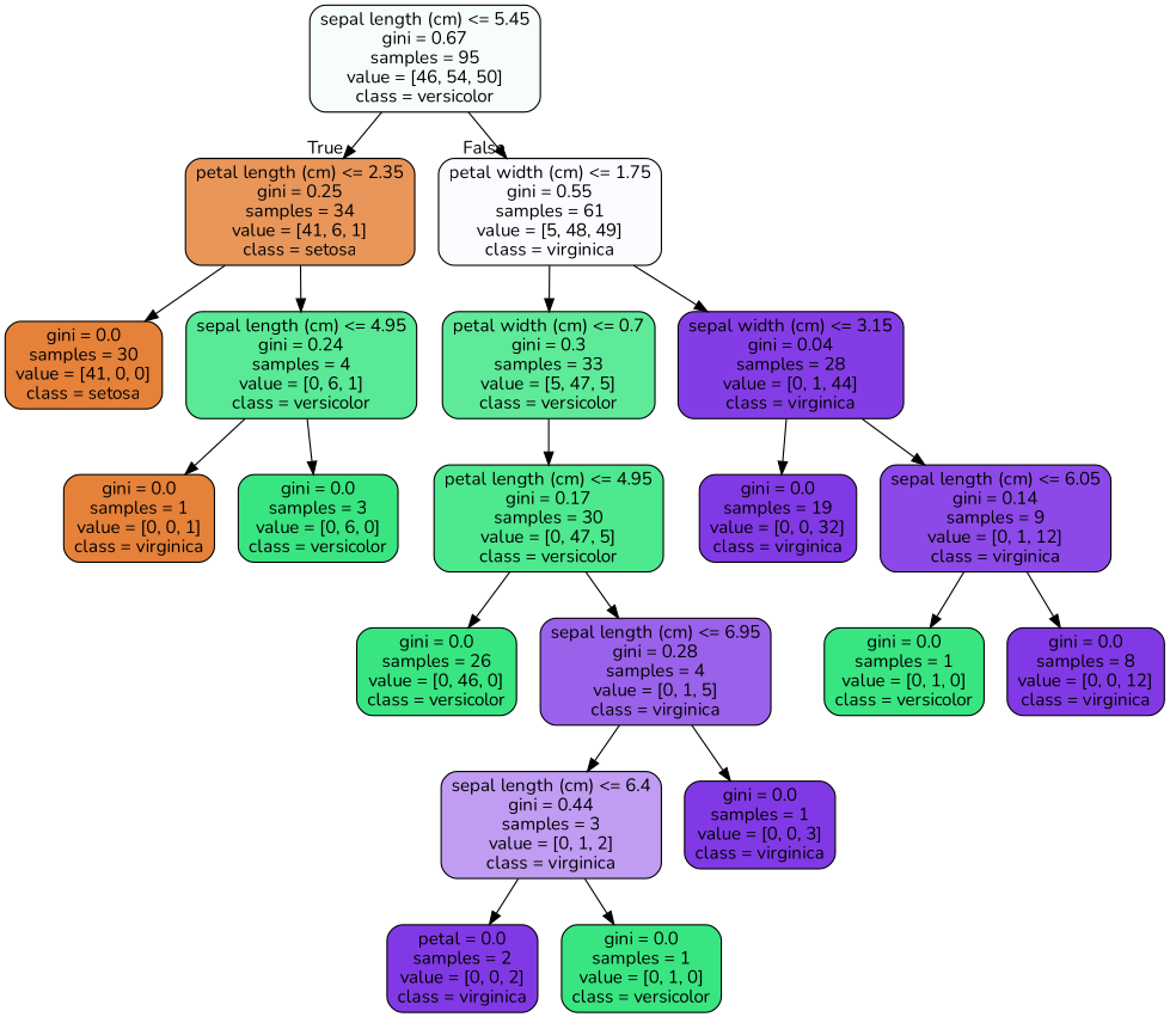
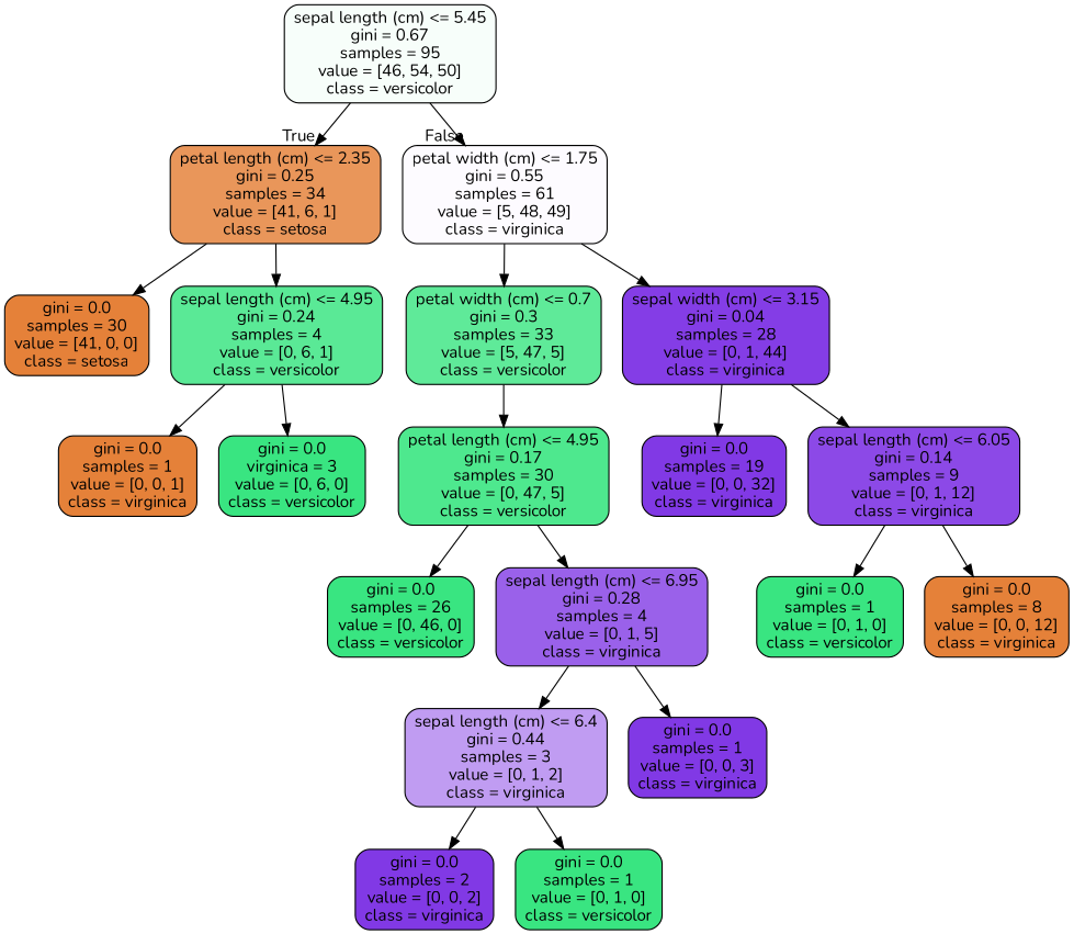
  digraph {
    fontname=Nunito
    node [color=black fillcolor="#39e581" fontname=Nunito shape=box style="filled, rounded"]
    edge [fontname=Nunito]
    n1 [fillcolor="#f7fefa" label="sepal length (cm) <= 5.45\ngini = 0.67\nsamples = 95\nvalue = [46, 54, 50]\nclass = versicolor"]
    n2 [fillcolor="#e9965a" label="petal length (cm) <= 2.35\ngini = 0.25\nsamples = 34\nvalue = [41, 6, 1]\nclass = setosa"]
    n3 [fillcolor="#fdfbff" label="petal width (cm) <= 1.75\ngini = 0.55\nsamples = 61\nvalue = [5, 48, 49]\nclass = virginica"]
    n4 [fillcolor="#e58139" label="gini = 0.0\nsamples = 30\nvalue = [41, 0, 0]\nclass = setosa"]
    n5 [fillcolor="#5ae996" label="sepal length (cm) <= 4.95\ngini = 0.24\nsamples = 4\nvalue = [0, 6, 1]\nclass = versicolor"]
    n6 [fillcolor="#5fea99" label="petal width (cm) <= 0.7\ngini = 0.3\nsamples = 33\nvalue = [5, 47, 5]\nclass = versicolor"]
    n7 [fillcolor="#843de6" label="sepal width (cm) <= 3.15\ngini = 0.04\nsamples = 28\nvalue = [0, 1, 44]\nclass = virginica"]
    n8 [fillcolor="#e58139" label="gini = 0.0\nsamples = 1\nvalue = [0, 0, 1]\nclass = virginica"]
-   n9 [label="gini = 0.0\nsamples = 3\nvalue = [0, 6, 0]\nclass = versicolor"]
+   n9 [label="gini = 0.0\nvirginica = 3\nvalue = [0, 6, 0]\nclass = versicolor"]
    n10 [fillcolor="#4ee88e" label="petal length (cm) <= 4.95\ngini = 0.17\nsamples = 30\nvalue = [0, 47, 5]\nclass = versicolor"]
    n11 [fillcolor="#8139e5" label="gini = 0.0\nsamples = 19\nvalue = [0, 0, 32]\nclass = virginica"]
    n12 [fillcolor="#8c49e7" label="sepal length (cm) <= 6.05\ngini = 0.14\nsamples = 9\nvalue = [0, 1, 12]\nclass = virginica"]
    n13 [label="gini = 0.0\nsamples = 26\nvalue = [0, 46, 0]\nclass = versicolor"]
    n14 [fillcolor="#9a61ea" label="sepal length (cm) <= 6.95\ngini = 0.28\nsamples = 4\nvalue = [0, 1, 5]\nclass = virginica"]
    n15 [fillcolor="#c09cf2" label="sepal length (cm) <= 6.4\ngini = 0.44\nsamples = 3\nvalue = [0, 1, 2]\nclass = virginica"]
    n16 [fillcolor="#8139e5" label="gini = 0.0\nsamples = 1\nvalue = [0, 0, 3]\nclass = virginica"]
-   n17 [fillcolor="#8139e5" label="petal = 0.0\nsamples = 2\nvalue = [0, 0, 2]\nclass = virginica"]
+   n17 [fillcolor="#8139e5" label="gini = 0.0\nsamples = 2\nvalue = [0, 0, 2]\nclass = virginica"]
    n18 [label="gini = 0.0\nsamples = 1\nvalue = [0, 1, 0]\nclass = versicolor"]
    n19 [label="gini = 0.0\nsamples = 1\nvalue = [0, 1, 0]\nclass = versicolor"]
-   n20 [fillcolor="#8139e5" label="gini = 0.0\nsamples = 8\nvalue = [0, 0, 12]\nclass = virginica"]
+   n20 [fillcolor="#e58139" label="gini = 0.0\nsamples = 8\nvalue = [0, 0, 12]\nclass = virginica"]
    n1 -> n2 [headlabel=True labelangle=45 labeldistance=2.5]
    n1 -> n3 [headlabel=False labelangle=-45 labeldistance=2.5]
    n2 -> n4
    n2 -> n5
    n3 -> n6
    n3 -> n7
    n5 -> n8
    n5 -> n9
    n6 -> n10
    n7 -> n11
    n7 -> n12
    n10 -> n13
    n10 -> n14
    n12 -> n19
    n12 -> n20
    n14 -> n15
    n14 -> n16
    n15 -> n17
    n15 -> n18
  }
